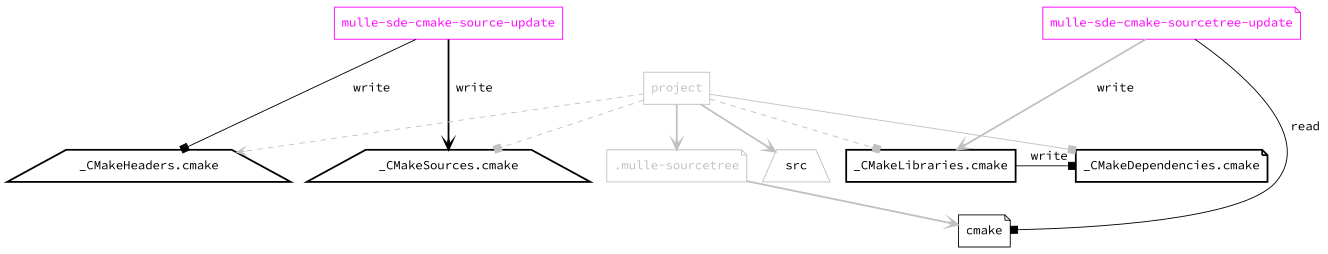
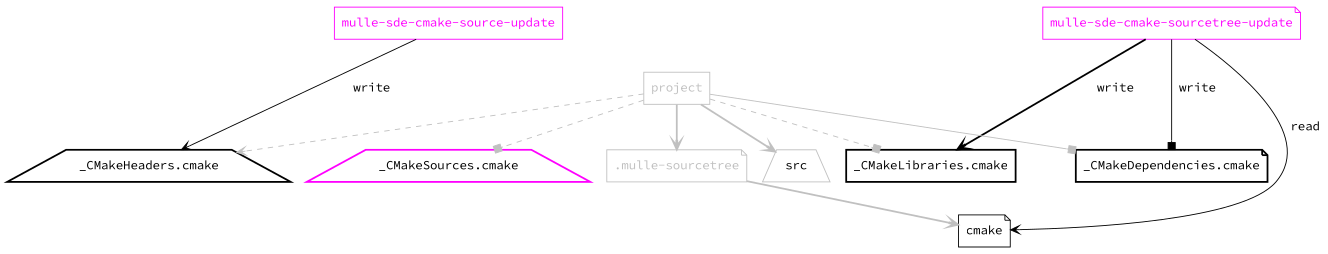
  digraph {
    fontname="Source Code Pro"
    rankdir=TD
    node [fontname="Source Code Pro" shape=note]
    edge [arrowhead=vee color=gray fontname="Source Code Pro" style=bold]
    "mulle-sde-cmake-source-update" [color=magenta fontcolor=magenta shape=box]
    "mulle-sde-cmake-sourcetree-update" [color=magenta fontcolor=magenta]
    project [color=gray fontcolor=gray shape=box]
    src [color=gray shape=trapezium]
    "_CMakeHeaders.cmake" [penwidth=2 shape=trapezium]
-   "_CMakeSources.cmake" [penwidth=2 shape=trapezium]
+   "_CMakeSources.cmake" [penwidth=2 shape=trapezium color=magenta]
    "_CMakeDependencies.cmake" [penwidth=2]
    "_CMakeLibraries.cmake" [penwidth=2 shape=box]
    ".mulle-sourcetree" [color=gray fontcolor=gray]
    n10 [label=cmake]
    subgraph sub_1 {
      rank=same
      "mulle-sde-cmake-source-update"
      "mulle-sde-cmake-sourcetree-update"
    }
    subgraph sub_2 {
      rank=same
      project
    }
    subgraph sub_3 {
      rank=same
      src
      "_CMakeHeaders.cmake"
      "_CMakeSources.cmake"
      "_CMakeDependencies.cmake"
      "_CMakeLibraries.cmake"
      ".mulle-sourcetree"
    }
    subgraph sub_4 {
      rank=same
      n10
    }
    "mulle-sde-cmake-source-update" -> project [arrowhead=none style=invis]
-   "mulle-sde-cmake-source-update" -> "_CMakeHeaders.cmake" [arrowhead=box color=black label=" write" style=solid]
-   "mulle-sde-cmake-source-update" -> "_CMakeSources.cmake" [color=black label=" write"]
-   "_CMakeLibraries.cmake" -> "_CMakeDependencies.cmake" [arrowhead=box color=black label=" write" style=solid]
-   "mulle-sde-cmake-sourcetree-update" -> "_CMakeLibraries.cmake" [label=" write"]
-   "mulle-sde-cmake-sourcetree-update" -> n10 [arrowhead=box color=black label=" read" style=solid]
+   "mulle-sde-cmake-source-update" -> "_CMakeHeaders.cmake" [color=black label=" write" style=solid]
+   "mulle-sde-cmake-sourcetree-update" -> "_CMakeDependencies.cmake" [arrowhead=box color=black label=" write" style=solid]
+   "mulle-sde-cmake-sourcetree-update" -> "_CMakeLibraries.cmake" [color=black label=" write"]
+   "mulle-sde-cmake-sourcetree-update" -> n10 [color=black label=" read" style=solid]
    project -> src
    project -> "_CMakeHeaders.cmake" [style=dashed]
    project -> "_CMakeSources.cmake" [arrowhead=box style=dashed]
    project -> "_CMakeDependencies.cmake" [arrowhead=box style=solid]
    project -> "_CMakeLibraries.cmake" [arrowhead=box style=dashed]
    project -> ".mulle-sourcetree" [fontcolor=gray]
    ".mulle-sourcetree" -> n10
  }
